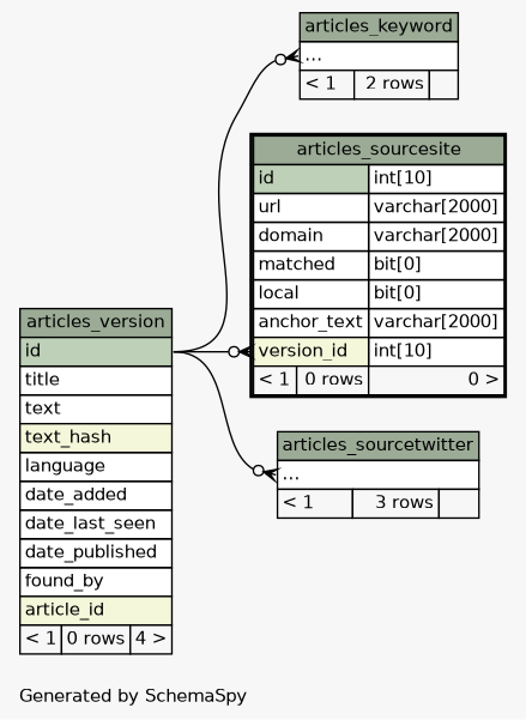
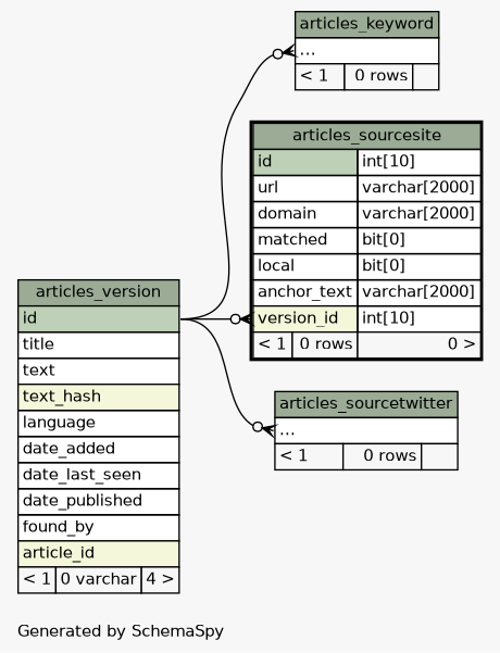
  digraph {
    bgcolor="#f7f7f7"
    fontname=Helvetica
    fontsize=11
    label="\nGenerated by SchemaSpy"
    labeljust=l
    nodesep=0.18
    rankdir=RL
    ranksep=0.46
    node [fontname=Helvetica fontsize=11 shape=plaintext]
    edge [arrowhead=none arrowsize=0.8 arrowtail=crowodot dir=back headport="id:e" tailport="elipses:w"]
-   n1 [label=<     <TABLE BORDER="0" CELLBORDER="1" CELLSPACING="0" BGCOLOR="#ffffff">       <TR><TD COLSPAN="3" BGCOLOR="#9bab96" ALIGN="CENTER">articles_version</TD></TR>       <TR><TD PORT="id" COLSPAN="3" BGCOLOR="#bed1b8" ALIGN="LEFT">id</TD></TR>       <TR><TD PORT="title" COLSPAN="3" ALIGN="LEFT">title</TD></TR>       <TR><TD PORT="text" COLSPAN="3" ALIGN="LEFT">text</TD></TR>       <TR><TD PORT="text_hash" COLSPAN="3" BGCOLOR="#f4f7da" ALIGN="LEFT">text_hash</TD></TR>       <TR><TD PORT="language" COLSPAN="3" ALIGN="LEFT">language</TD></TR>       <TR><TD PORT="date_added" COLSPAN="3" ALIGN="LEFT">date_added</TD></TR>       <TR><TD PORT="date_last_seen" COLSPAN="3" ALIGN="LEFT">date_last_seen</TD></TR>       <TR><TD PORT="date_published" COLSPAN="3" ALIGN="LEFT">date_published</TD></TR>       <TR><TD PORT="found_by" COLSPAN="3" ALIGN="LEFT">found_by</TD></TR>       <TR><TD PORT="article_id" COLSPAN="3" BGCOLOR="#f4f7da" ALIGN="LEFT">article_id</TD></TR>       <TR><TD ALIGN="LEFT" BGCOLOR="#f7f7f7">&lt; 1</TD><TD ALIGN="RIGHT" BGCOLOR="#f7f7f7">0 rows</TD><TD ALIGN="RIGHT" BGCOLOR="#f7f7f7">4 &gt;</TD></TR>     </TABLE>>]
-   n2 [label=<     <TABLE BORDER="0" CELLBORDER="1" CELLSPACING="0" BGCOLOR="#ffffff">       <TR><TD COLSPAN="3" BGCOLOR="#9bab96" ALIGN="CENTER">articles_keyword</TD></TR>       <TR><TD PORT="elipses" COLSPAN="3" ALIGN="LEFT">...</TD></TR>       <TR><TD ALIGN="LEFT" BGCOLOR="#f7f7f7">&lt; 1</TD><TD ALIGN="RIGHT" BGCOLOR="#f7f7f7">2 rows</TD><TD ALIGN="RIGHT" BGCOLOR="#f7f7f7">  </TD></TR>     </TABLE>>]
+   n1 [label=<     <TABLE BORDER="0" CELLBORDER="1" CELLSPACING="0" BGCOLOR="#ffffff">       <TR><TD COLSPAN="3" BGCOLOR="#9bab96" ALIGN="CENTER">articles_version</TD></TR>       <TR><TD PORT="id" COLSPAN="3" BGCOLOR="#bed1b8" ALIGN="LEFT">id</TD></TR>       <TR><TD PORT="title" COLSPAN="3" ALIGN="LEFT">title</TD></TR>       <TR><TD PORT="text" COLSPAN="3" ALIGN="LEFT">text</TD></TR>       <TR><TD PORT="text_hash" COLSPAN="3" BGCOLOR="#f4f7da" ALIGN="LEFT">text_hash</TD></TR>       <TR><TD PORT="language" COLSPAN="3" ALIGN="LEFT">language</TD></TR>       <TR><TD PORT="date_added" COLSPAN="3" ALIGN="LEFT">date_added</TD></TR>       <TR><TD PORT="date_last_seen" COLSPAN="3" ALIGN="LEFT">date_last_seen</TD></TR>       <TR><TD PORT="date_published" COLSPAN="3" ALIGN="LEFT">date_published</TD></TR>       <TR><TD PORT="found_by" COLSPAN="3" ALIGN="LEFT">found_by</TD></TR>       <TR><TD PORT="article_id" COLSPAN="3" BGCOLOR="#f4f7da" ALIGN="LEFT">article_id</TD></TR>       <TR><TD ALIGN="LEFT" BGCOLOR="#f7f7f7">&lt; 1</TD><TD ALIGN="RIGHT" BGCOLOR="#f7f7f7">0 varchar</TD><TD ALIGN="RIGHT" BGCOLOR="#f7f7f7">4 &gt;</TD></TR>     </TABLE>>]
+   n2 [label=<     <TABLE BORDER="0" CELLBORDER="1" CELLSPACING="0" BGCOLOR="#ffffff">       <TR><TD COLSPAN="3" BGCOLOR="#9bab96" ALIGN="CENTER">articles_keyword</TD></TR>       <TR><TD PORT="elipses" COLSPAN="3" ALIGN="LEFT">...</TD></TR>       <TR><TD ALIGN="LEFT" BGCOLOR="#f7f7f7">&lt; 1</TD><TD ALIGN="RIGHT" BGCOLOR="#f7f7f7">0 rows</TD><TD ALIGN="RIGHT" BGCOLOR="#f7f7f7">  </TD></TR>     </TABLE>>]
    n3 [label=<     <TABLE BORDER="2" CELLBORDER="1" CELLSPACING="0" BGCOLOR="#ffffff">       <TR><TD COLSPAN="3" BGCOLOR="#9bab96" ALIGN="CENTER">articles_sourcesite</TD></TR>       <TR><TD PORT="id" COLSPAN="2" BGCOLOR="#bed1b8" ALIGN="LEFT">id</TD><TD PORT="id.type" ALIGN="LEFT">int[10]</TD></TR>       <TR><TD PORT="url" COLSPAN="2" ALIGN="LEFT">url</TD><TD PORT="url.type" ALIGN="LEFT">varchar[2000]</TD></TR>       <TR><TD PORT="domain" COLSPAN="2" ALIGN="LEFT">domain</TD><TD PORT="domain.type" ALIGN="LEFT">varchar[2000]</TD></TR>       <TR><TD PORT="matched" COLSPAN="2" ALIGN="LEFT">matched</TD><TD PORT="matched.type" ALIGN="LEFT">bit[0]</TD></TR>       <TR><TD PORT="local" COLSPAN="2" ALIGN="LEFT">local</TD><TD PORT="local.type" ALIGN="LEFT">bit[0]</TD></TR>       <TR><TD PORT="anchor_text" COLSPAN="2" ALIGN="LEFT">anchor_text</TD><TD PORT="anchor_text.type" ALIGN="LEFT">varchar[2000]</TD></TR>       <TR><TD PORT="version_id" COLSPAN="2" BGCOLOR="#f4f7da" ALIGN="LEFT">version_id</TD><TD PORT="version_id.type" ALIGN="LEFT">int[10]</TD></TR>       <TR><TD ALIGN="LEFT" BGCOLOR="#f7f7f7">&lt; 1</TD><TD ALIGN="RIGHT" BGCOLOR="#f7f7f7">0 rows</TD><TD ALIGN="RIGHT" BGCOLOR="#f7f7f7">0 &gt;</TD></TR>     </TABLE>>]
-   n4 [label=<     <TABLE BORDER="0" CELLBORDER="1" CELLSPACING="0" BGCOLOR="#ffffff">       <TR><TD COLSPAN="3" BGCOLOR="#9bab96" ALIGN="CENTER">articles_sourcetwitter</TD></TR>       <TR><TD PORT="elipses" COLSPAN="3" ALIGN="LEFT">...</TD></TR>       <TR><TD ALIGN="LEFT" BGCOLOR="#f7f7f7">&lt; 1</TD><TD ALIGN="RIGHT" BGCOLOR="#f7f7f7">3 rows</TD><TD ALIGN="RIGHT" BGCOLOR="#f7f7f7">  </TD></TR>     </TABLE>>]
+   n4 [label=<     <TABLE BORDER="0" CELLBORDER="1" CELLSPACING="0" BGCOLOR="#ffffff">       <TR><TD COLSPAN="3" BGCOLOR="#9bab96" ALIGN="CENTER">articles_sourcetwitter</TD></TR>       <TR><TD PORT="elipses" COLSPAN="3" ALIGN="LEFT">...</TD></TR>       <TR><TD ALIGN="LEFT" BGCOLOR="#f7f7f7">&lt; 1</TD><TD ALIGN="RIGHT" BGCOLOR="#f7f7f7">0 rows</TD><TD ALIGN="RIGHT" BGCOLOR="#f7f7f7">  </TD></TR>     </TABLE>>]
    n2 -> n1
    n3 -> n1 [tailport="version_id:w"]
    n4 -> n1
  }
